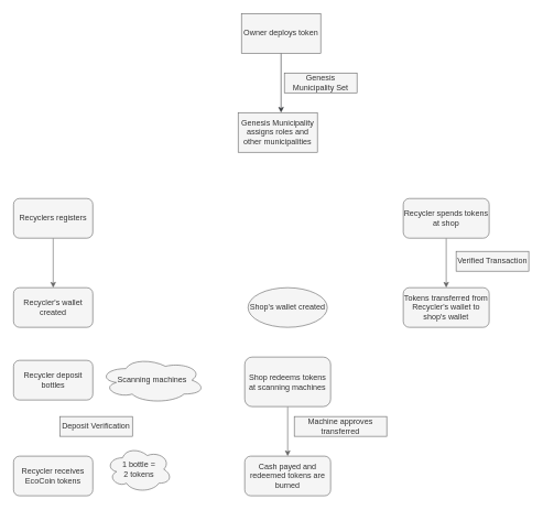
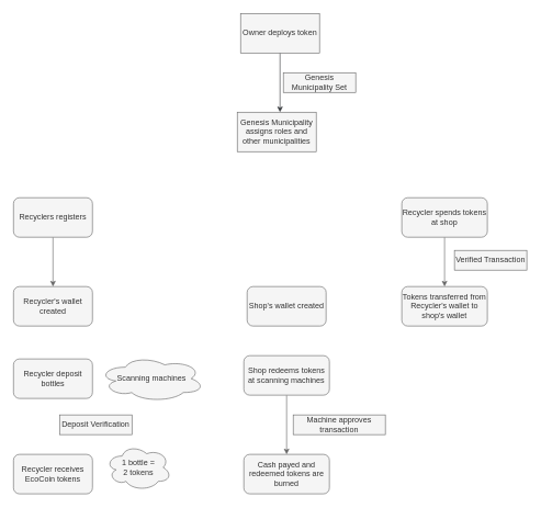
  <mxCell id="0" />
  <mxCell id="1" parent="0" />
  <mxCell id="2" value="Recycler deposit bottles" style="rounded=1;whiteSpace=wrap;html=1;fillColor=#f5f5f5;fontColor=#333333;strokeColor=#666666;" parent="1" vertex="1"><mxGeometry x="20" y="545" width="120" height="60" as="geometry" /></mxCell>
  <mxCell id="3" value="Recycler receives EcoCoin tokens" style="rounded=1;whiteSpace=wrap;html=1;fillColor=#f5f5f5;fontColor=#333333;strokeColor=#666666;" parent="1" vertex="1"><mxGeometry x="20" y="690" width="120" height="60" as="geometry" /></mxCell>
  <mxCell id="4" value="Scanning machines" style="ellipse;shape=cloud;whiteSpace=wrap;html=1;fillColor=#f5f5f5;fontColor=#333333;strokeColor=#666666;" parent="1" vertex="1"><mxGeometry x="150" y="540" width="160" height="70" as="geometry" /></mxCell>
  <mxCell id="5" style="edgeStyle=none;html=1;entryX=0.5;entryY=0;entryDx=0;entryDy=0;fillColor=#f5f5f5;strokeColor=#666666;" parent="1" source="6" target="11" edge="1"><mxGeometry relative="1" as="geometry" /></mxCell>
  <mxCell id="6" value="Recycler spends tokens at shop" style="rounded=1;whiteSpace=wrap;html=1;fillColor=#f5f5f5;fontColor=#333333;strokeColor=#666666;" parent="1" vertex="1"><mxGeometry x="610" y="300" width="130" height="60" as="geometry" /></mxCell>
  <mxCell id="7" style="edgeStyle=none;html=1;fillColor=#f5f5f5;strokeColor=#666666;" parent="1" source="8" edge="1"><mxGeometry relative="1" as="geometry"><mxPoint x="435" y="690" as="targetPoint" /></mxGeometry></mxCell>
- <mxCell id="8" value="Shop redeems tokens at scanning machines" style="whiteSpace=wrap;html=1;rounded=1;fillColor=#f5f5f5;fontColor=#333333;strokeColor=#666666;" parent="1" vertex="1"><mxGeometry x="370" y="540" width="130" height="75" as="geometry" /></mxCell>
+ <mxCell id="8" value="Shop redeems tokens at scanning machines" style="whiteSpace=wrap;html=1;rounded=1;fillColor=#f5f5f5;fontColor=#333333;strokeColor=#666666;" parent="1" vertex="1"><mxGeometry x="370" y="540" width="130" height="60" as="geometry" /></mxCell>
  <mxCell id="9" value="1 bottle = &lt;br&gt;2 tokens" style="ellipse;shape=cloud;whiteSpace=wrap;html=1;fillColor=#f5f5f5;fontColor=#333333;strokeColor=#666666;" parent="1" vertex="1"><mxGeometry x="160" y="675" width="100" height="70" as="geometry" /></mxCell>
  <mxCell id="10" value="Deposit Verification" style="text;html=1;strokeColor=#666666;fillColor=#f5f5f5;align=center;verticalAlign=middle;whiteSpace=wrap;rounded=0;fontColor=#333333;" parent="1" vertex="1"><mxGeometry x="90" y="630" width="110" height="30" as="geometry" /></mxCell>
  <mxCell id="11" value="Tokens transferred from Recycler's wallet to shop's wallet" style="whiteSpace=wrap;html=1;rounded=1;fillColor=#f5f5f5;fontColor=#333333;strokeColor=#666666;" parent="1" vertex="1"><mxGeometry x="610" y="435" width="130" height="60" as="geometry" /></mxCell>
  <mxCell id="12" value="Verified Transaction" style="text;html=1;strokeColor=#666666;fillColor=#f5f5f5;align=center;verticalAlign=middle;whiteSpace=wrap;rounded=0;fontColor=#333333;" parent="1" vertex="1"><mxGeometry x="690" y="380" width="110" height="30" as="geometry" /></mxCell>
  <mxCell id="13" value="" style="edgeStyle=none;html=1;fillColor=#f5f5f5;strokeColor=#666666;" parent="1" source="14" target="15" edge="1"><mxGeometry relative="1" as="geometry" /></mxCell>
  <mxCell id="14" value="Recyclers registers" style="rounded=1;whiteSpace=wrap;html=1;fillColor=#f5f5f5;fontColor=#333333;strokeColor=#666666;" parent="1" vertex="1"><mxGeometry x="20" y="300" width="120" height="60" as="geometry" /></mxCell>
  <mxCell id="15" value="Recycler's wallet created" style="whiteSpace=wrap;html=1;rounded=1;fillColor=#f5f5f5;fontColor=#333333;strokeColor=#666666;" parent="1" vertex="1"><mxGeometry x="20" y="435" width="120" height="60" as="geometry" /></mxCell>
- <mxCell id="16" value="Shop's wallet created" style="ellipse;whiteSpace=wrap;html=1;fillColor=#f5f5f5;fontColor=#333333;strokeColor=#666666;" parent="1" vertex="1"><mxGeometry x="375" y="435" width="120" height="60" as="geometry" /></mxCell>
- <mxCell id="17" value="Machine approves transferred" style="text;html=1;strokeColor=#666666;fillColor=#f5f5f5;align=center;verticalAlign=middle;whiteSpace=wrap;rounded=0;fontColor=#333333;" parent="1" vertex="1"><mxGeometry x="445" y="630" width="140" height="30" as="geometry" /></mxCell>
+ <mxCell id="16" value="Shop's wallet created" style="whiteSpace=wrap;html=1;rounded=1;fillColor=#f5f5f5;fontColor=#333333;strokeColor=#666666;" parent="1" vertex="1"><mxGeometry x="375" y="435" width="120" height="60" as="geometry" /></mxCell>
+ <mxCell id="17" value="Machine approves transaction" style="text;html=1;strokeColor=#666666;fillColor=#f5f5f5;align=center;verticalAlign=middle;whiteSpace=wrap;rounded=0;fontColor=#333333;" parent="1" vertex="1"><mxGeometry x="445" y="630" width="140" height="30" as="geometry" /></mxCell>
  <mxCell id="18" value="Cash payed and redeemed tokens are burned" style="whiteSpace=wrap;html=1;rounded=1;fillColor=#f5f5f5;fontColor=#333333;strokeColor=#666666;" parent="1" vertex="1"><mxGeometry x="370" y="690" width="130" height="60" as="geometry" /></mxCell>
  <mxCell id="19" style="edgeStyle=none;html=1;fillColor=#f9f7ed;strokeColor=#36393d;" parent="1" source="20" edge="1"><mxGeometry relative="1" as="geometry"><mxPoint x="425" y="170" as="targetPoint" /></mxGeometry></mxCell>
  <mxCell id="20" value="Owner deploys token" style="rounded=0;whiteSpace=wrap;html=1;fillColor=#f5f5f5;fontColor=#333333;strokeColor=#666666;" parent="1" vertex="1"><mxGeometry x="365" y="20" width="120" height="60" as="geometry" /></mxCell>
  <mxCell id="21" value="Genesis Municipality Set" style="text;html=1;strokeColor=#666666;fillColor=#f5f5f5;align=center;verticalAlign=middle;whiteSpace=wrap;rounded=0;fontColor=#333333;" parent="1" vertex="1"><mxGeometry x="430" y="110" width="110" height="30" as="geometry" /></mxCell>
  <mxCell id="22" value="Genesis Municipality assigns roles and other municipalities" style="rounded=0;whiteSpace=wrap;html=1;fillColor=#f5f5f5;fontColor=#333333;strokeColor=#666666;" parent="1" vertex="1"><mxGeometry x="360" y="170" width="120" height="60" as="geometry" /></mxCell>
